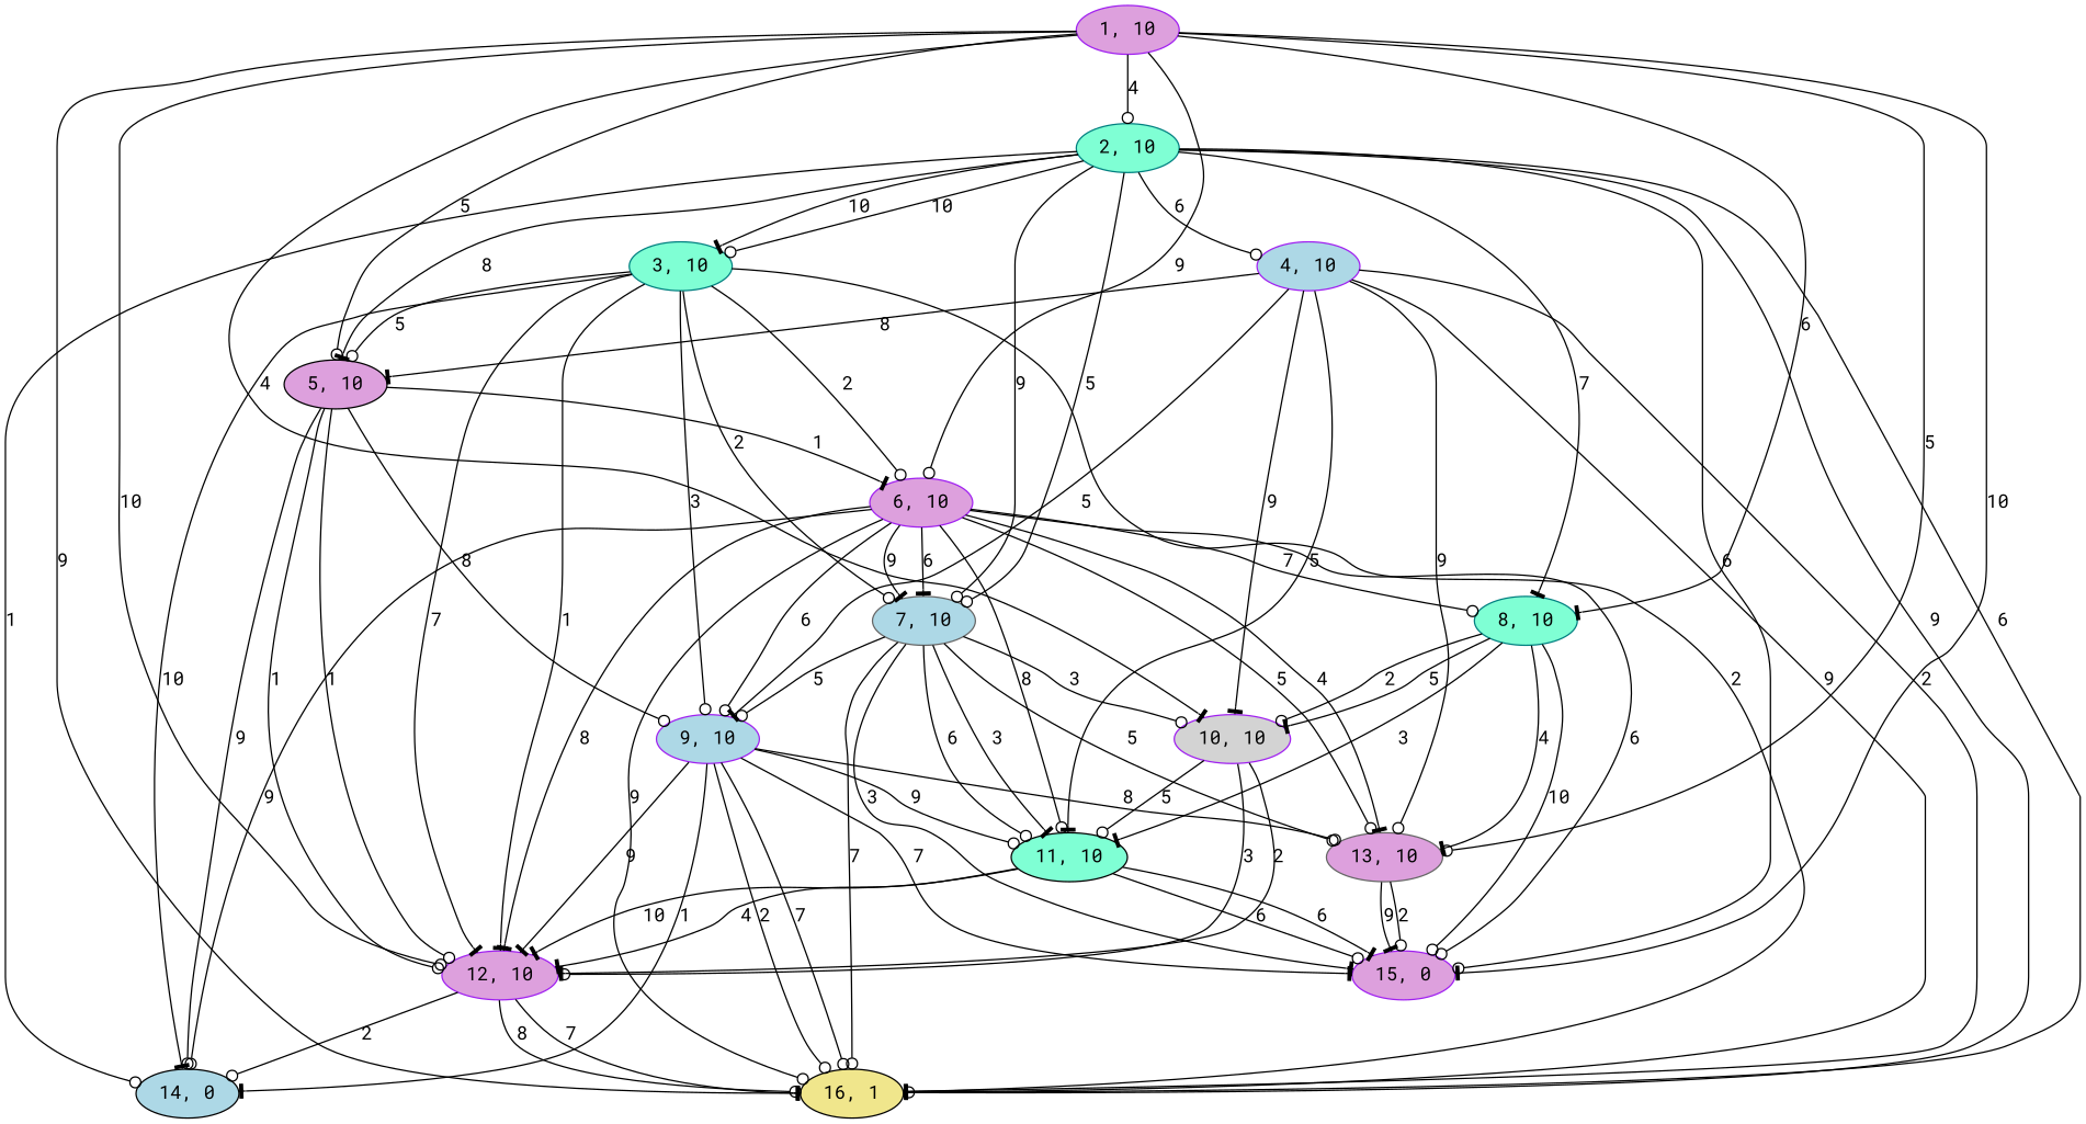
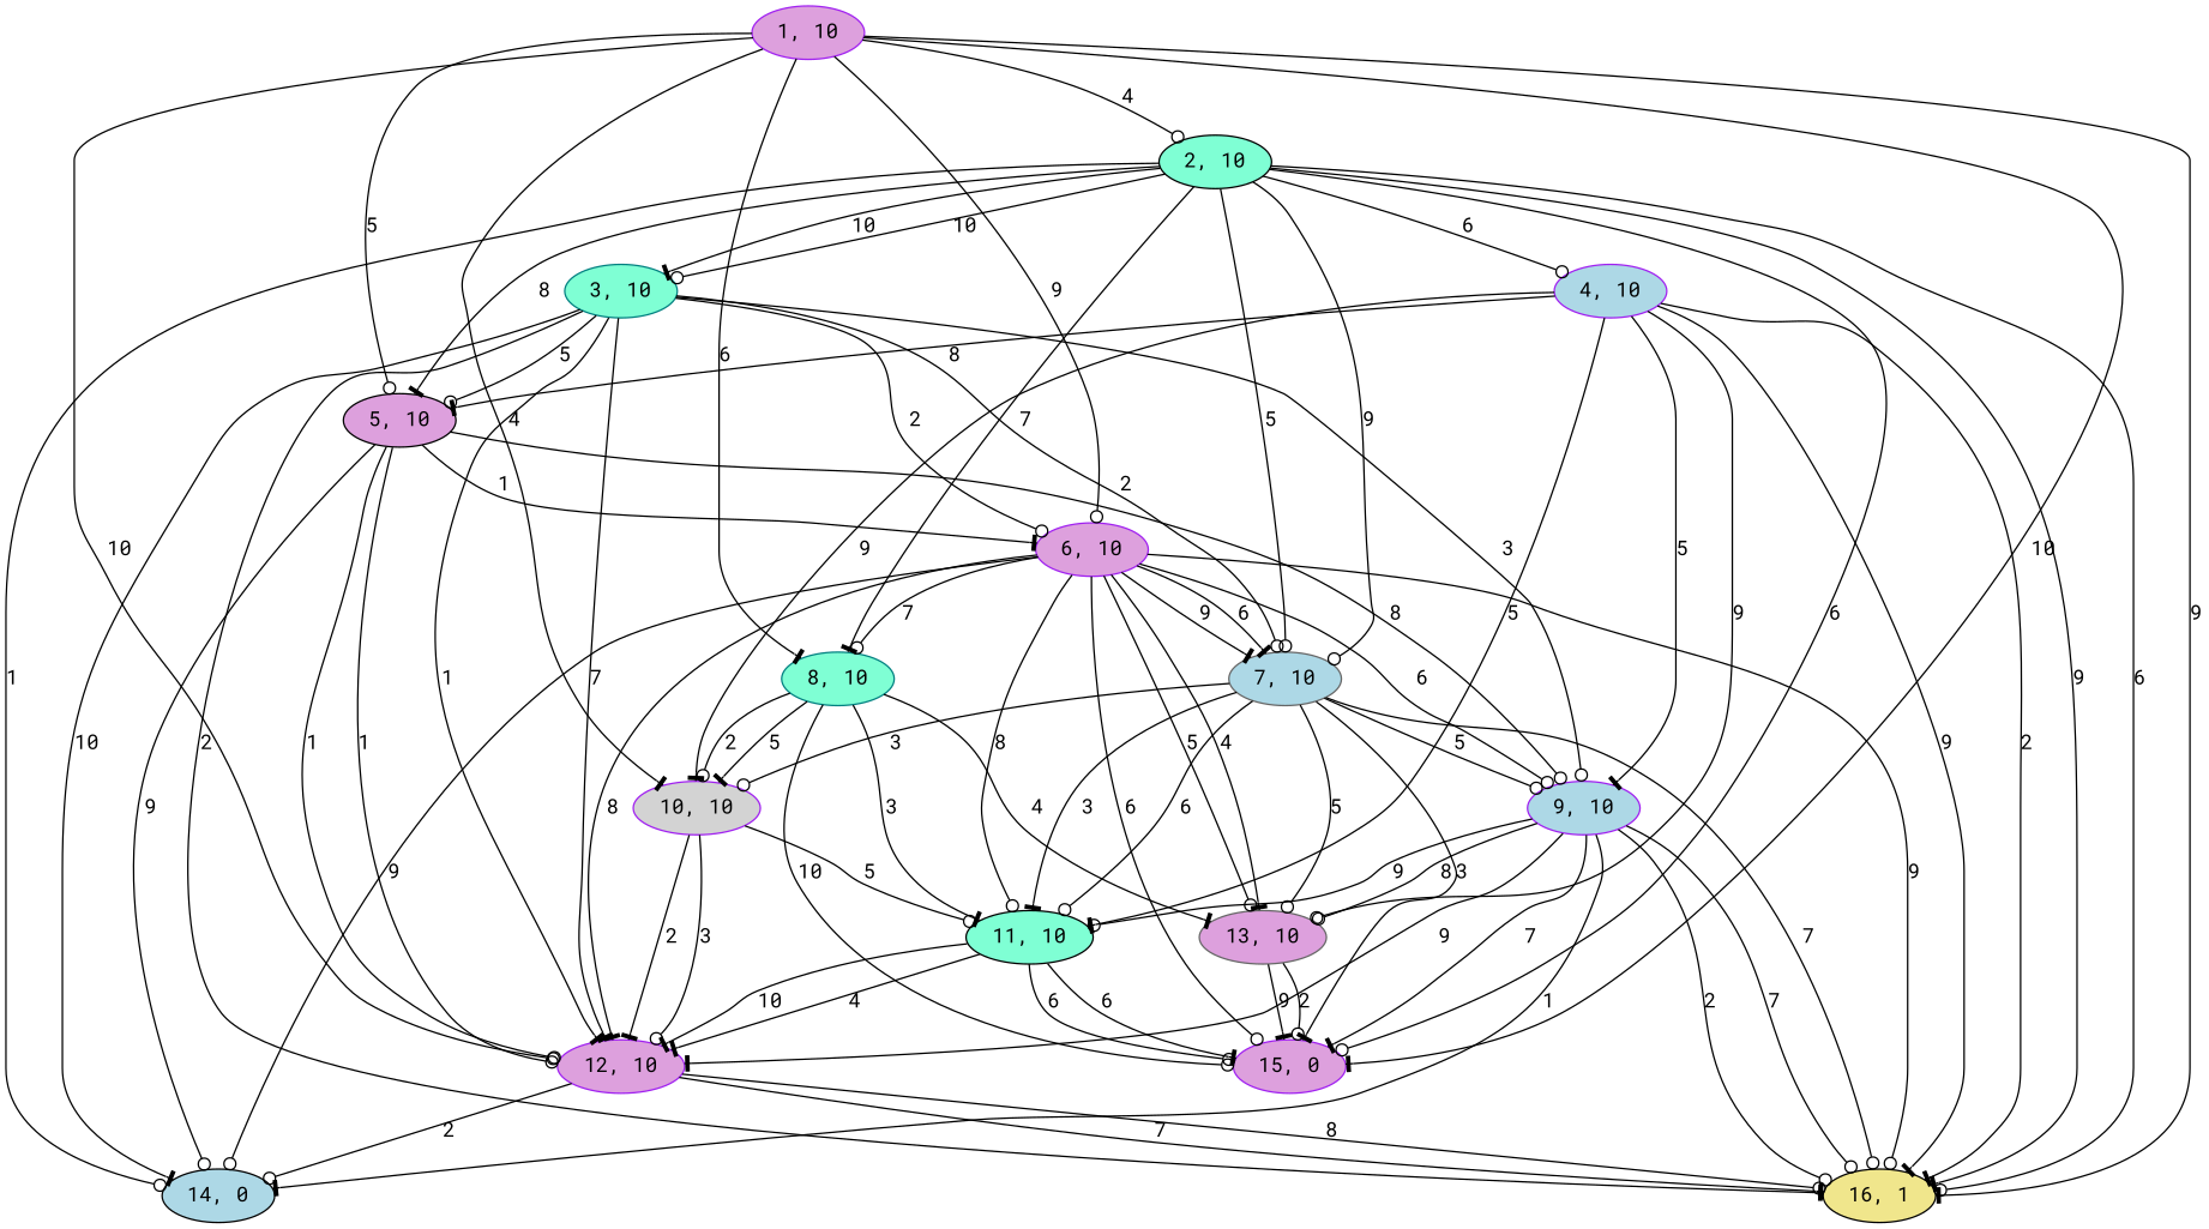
  digraph {
    fontname="Roboto Mono"
    node [color=purple fillcolor=plum fontname="Roboto Mono" style=filled]
    edge [arrowhead=odot fontname="Roboto Mono"]
    n1 [label="1, 10"]
-   n2 [color=teal fillcolor=aquamarine label="2, 10"]
+   n2 [color=black fillcolor=aquamarine label="2, 10"]
    n3 [color=black label="5, 10"]
    n4 [label="6, 10"]
    n5 [color=teal fillcolor=aquamarine label="8, 10"]
    n6 [fillcolor=lightgrey label="10, 10"]
    n7 [label="12, 10"]
    n8 [color=gray40 label="13, 10"]
    n9 [label="15, 0"]
    n10 [color=black fillcolor=khaki label="16, 1"]
    n11 [color=teal fillcolor=aquamarine label="3, 10"]
    n12 [fillcolor=lightblue label="4, 10"]
    n13 [color=gray40 fillcolor=lightblue label="7, 10"]
    n14 [color=black fillcolor=lightblue label="14, 0"]
    n15 [fillcolor=lightblue label="9, 10"]
    n16 [color=black fillcolor=aquamarine label="11, 10"]
    n1 -> n2 [label=4]
    n1 -> n3 [label=5]
    n1 -> n4 [label=9]
    n1 -> n5 [arrowhead=tee label=6]
    n1 -> n6 [arrowhead=tee label=4]
    n1 -> n7 [label=10]
-   n1 -> n8 [label=5]
    n1 -> n9 [arrowhead=tee label=10]
    n1 -> n10 [arrowhead=tee label=9]
    n2 -> n3 [arrowhead=tee label=8]
    n2 -> n5 [arrowhead=tee label=7]
    n2 -> n9 [label=6]
    n2 -> n10 [arrowhead=tee label=9]
    n2 -> n10 [label=6]
    n2 -> n11 [label=10]
    n2 -> n11 [arrowhead=tee label=10]
    n2 -> n12 [label=6]
    n2 -> n13 [label=9]
    n2 -> n13 [label=5]
    n2 -> n14 [label=1]
    n3 -> n4 [arrowhead=tee label=1]
    n3 -> n7 [label=1]
    n3 -> n7 [label=1]
    n3 -> n14 [label=9]
    n3 -> n15 [label=8]
    n4 -> n5 [label=7]
    n4 -> n7 [arrowhead=tee label=8]
    n4 -> n8 [label=5]
    n4 -> n8 [arrowhead=tee label=4]
    n4 -> n9 [label=6]
    n4 -> n10 [label=9]
    n4 -> n13 [arrowhead=tee label=9]
    n4 -> n13 [arrowhead=tee label=6]
    n4 -> n14 [label=9]
    n4 -> n15 [label=6]
    n4 -> n16 [label=8]
    n5 -> n6 [arrowhead=tee label=5]
    n5 -> n6 [label=2]
    n5 -> n8 [arrowhead=tee label=4]
    n5 -> n9 [label=10]
    n5 -> n16 [arrowhead=tee label=3]
    n6 -> n7 [label=3]
    n6 -> n7 [arrowhead=tee label=2]
    n6 -> n16 [label=5]
    n7 -> n10 [label=8]
    n7 -> n10 [arrowhead=tee label=7]
    n7 -> n14 [label=2]
    n8 -> n9 [arrowhead=tee label=9]
    n8 -> n9 [label=2]
    n11 -> n3 [label=5]
    n11 -> n4 [label=2]
    n11 -> n7 [arrowhead=tee label=7]
    n11 -> n7 [arrowhead=tee label=1]
    n11 -> n10 [arrowhead=tee label=2]
    n11 -> n13 [label=2]
    n11 -> n14 [arrowhead=tee label=10]
    n11 -> n15 [label=3]
    n12 -> n3 [arrowhead=tee label=8]
    n12 -> n6 [arrowhead=tee label=9]
    n12 -> n8 [label=9]
    n12 -> n10 [arrowhead=tee label=2]
    n12 -> n10 [arrowhead=tee label=9]
    n12 -> n15 [arrowhead=tee label=5]
    n12 -> n16 [arrowhead=tee label=5]
    n13 -> n6 [label=3]
    n13 -> n8 [label=5]
    n13 -> n9 [arrowhead=tee label=3]
    n13 -> n10 [label=7]
    n13 -> n15 [label=5]
    n13 -> n16 [arrowhead=tee label=3]
    n13 -> n16 [label=6]
    n15 -> n7 [arrowhead=tee label=9]
    n15 -> n8 [label=8]
    n15 -> n9 [arrowhead=tee label=7]
    n15 -> n10 [label=2]
    n15 -> n10 [label=7]
    n15 -> n14 [arrowhead=tee label=1]
    n15 -> n16 [label=9]
    n16 -> n7 [arrowhead=tee label=10]
    n16 -> n7 [arrowhead=tee label=4]
    n16 -> n9 [label=6]
    n16 -> n9 [arrowhead=tee label=6]
  }
